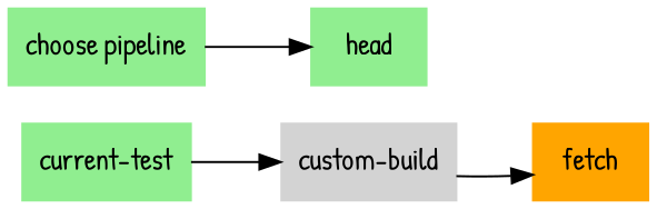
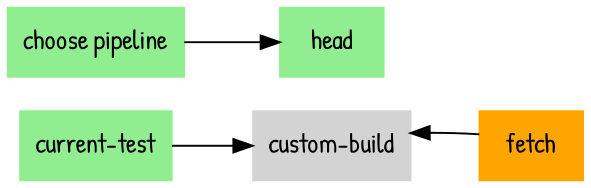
  digraph {
    fontname="Patrick Hand"
    rankdir=LR
    node [color="#90ee90" fillcolor="#90ee90" fontname="Patrick Hand" shape=box style=filled]
    edge [fontname="Patrick Hand"]
    n1 [label="current-test"]
    n2 [color="#d3d3d3" fillcolor="#d3d3d3" label="custom-build"]
    n3 [label="choose pipeline"]
    n4 [label=head]
    n5 [color="#ffa500" fillcolor="#ffa500" label=fetch]
    n1 -> n2
    n3 -> n4
-   n2 -> n5
+   n5 -> n2
  }
